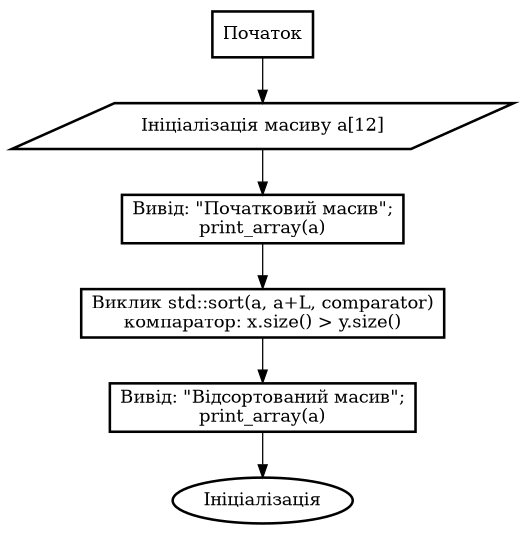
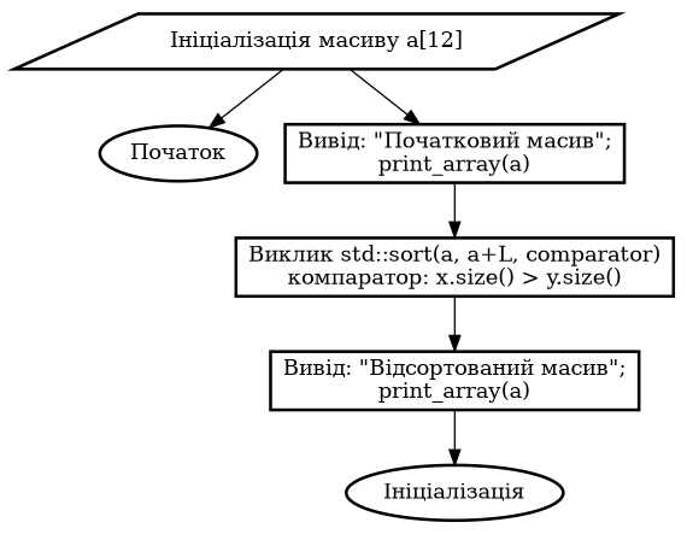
  digraph {
    fontname="DejaVu Serif"
    rankdir=TB
    node [fontname="DejaVu Serif" shape=rectangle style="solid,bold"]
    edge [fontname="DejaVu Serif"]
-   n1 [label="Початок" shape=box]
+   n1 [label="Початок" shape=oval]
    n2 [label="Ініціалізація масиву a[12]" shape=parallelogram]
    n3 [label="Вивід: \"Початковий масив\";\nprint_array(a)"]
    n4 [label="Виклик std::sort(a, a+L, comparator)\nкомпаратор: x.size() > y.size()"]
    n5 [label="Вивід: \"Відсортований масив\";\nprint_array(a)"]
    n6 [label="Ініціалізація" shape=oval]
-   n1 -> n2
+   n2 -> n1
    n2 -> n3
    n3 -> n4
    n4 -> n5
    n5 -> n6
  }
